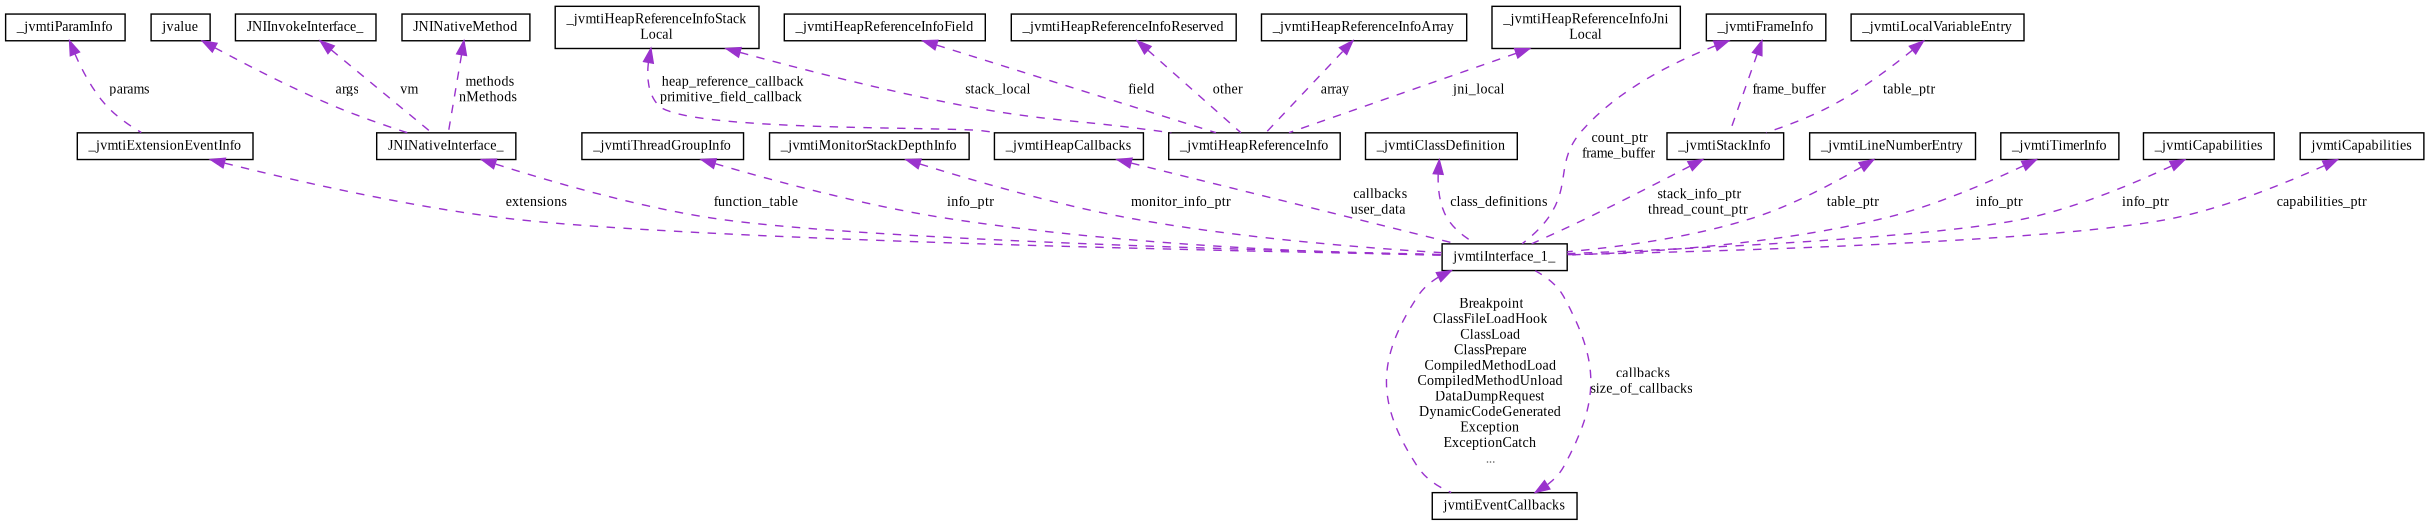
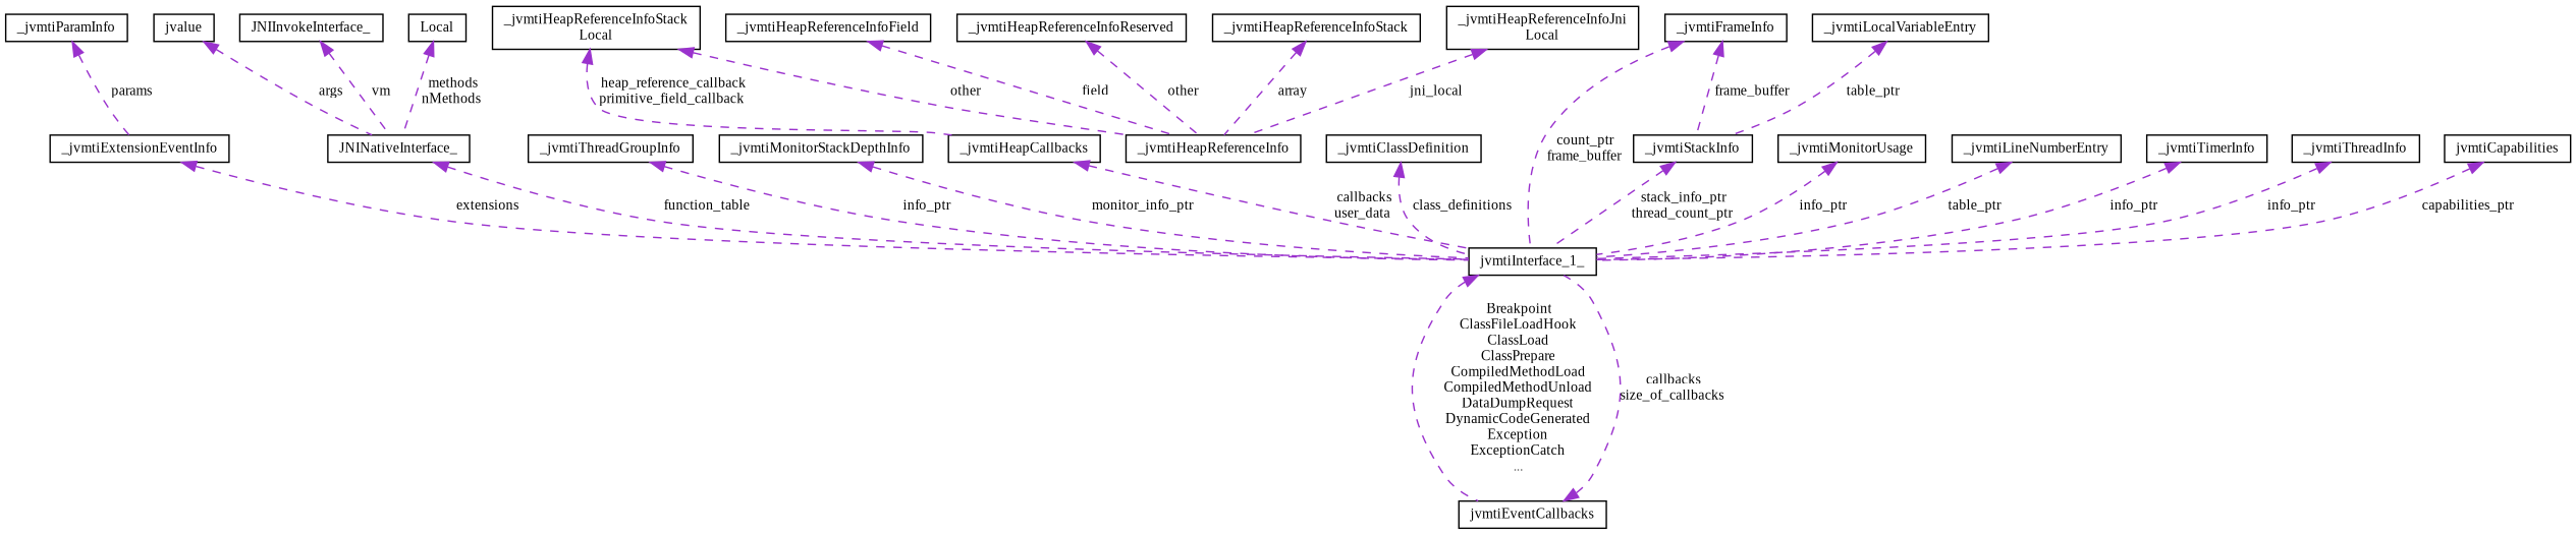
  digraph {
    fontname="Liberation Serif"
    rankdir=TB
    node [color=black fillcolor=white fontname="Liberation Serif" fontsize=10 shape=record style=filled]
    edge [color=darkorchid3 dir=back fontname="Liberation Serif" fontsize=10 labelfontname=Helvetica labelfontsize=10 style=dashed]
    n1 [height=0.2 label=jvmtiInterface_1_ width=0.4]
    n2 [height=0.2 label=jvmtiEventCallbacks width=0.4]
    n3 [height=0.2 label=_jvmtiParamInfo width=0.4]
    n4 [height=0.2 label=_jvmtiExtensionEventInfo width=0.4]
    n5 [height=0.2 label=JNINativeInterface_ width=0.4]
    n6 [height=0.2 label=jvalue width=0.4]
    n7 [height=0.2 label=JNIInvokeInterface_ width=0.4]
-   n8 [height=0.2 label=JNINativeMethod width=0.4]
+   n8 [height=0.2 label=Local width=0.4]
    n9 [height=0.2 label=_jvmtiThreadGroupInfo width=0.4]
    n10 [height=0.2 label=_jvmtiMonitorStackDepthInfo width=0.4]
    n11 [height=0.2 label=_jvmtiHeapCallbacks width=0.4]
    n12 [height=0.2 label=_jvmtiHeapReferenceInfo width=0.4]
    n13 [height=0.2 label=_jvmtiHeapReferenceInfoField width=0.4]
    n14 [height=0.2 label="_jvmtiHeapReferenceInfoStack\lLocal" width=0.4]
    n15 [height=0.2 label=_jvmtiHeapReferenceInfoReserved width=0.4]
-   n16 [height=0.2 label=_jvmtiHeapReferenceInfoArray width=0.4]
+   n16 [height=0.2 label=_jvmtiHeapReferenceInfoStack width=0.4]
    n17 [height=0.2 label="_jvmtiHeapReferenceInfoJni\lLocal" width=0.4]
    n18 [height=0.2 label=_jvmtiClassDefinition width=0.4]
    n19 [height=0.2 label=_jvmtiFrameInfo width=0.4]
    n20 [height=0.2 label=_jvmtiStackInfo width=0.4]
+   n21 [height=0.2 label=_jvmtiMonitorUsage width=0.4]
    n22 [height=0.2 label=_jvmtiLocalVariableEntry width=0.4]
    n23 [height=0.2 label=_jvmtiLineNumberEntry width=0.4]
    n24 [height=0.2 label=_jvmtiTimerInfo width=0.4]
-   n25 [height=0.2 label=_jvmtiCapabilities width=0.4]
+   n25 [height=0.2 label=_jvmtiThreadInfo width=0.4]
    n26 [height=0.2 label=jvmtiCapabilities width=0.4]
    n1 -> n2 [label=" Breakpoint\nClassFileLoadHook\nClassLoad\nClassPrepare\nCompiledMethodLoad\nCompiledMethodUnload\nDataDumpRequest\nDynamicCodeGenerated\nException\nExceptionCatch\n..."]
    n2 -> n1 [label=" callbacks\nsize_of_callbacks"]
    n3 -> n4 [label=" params"]
    n4 -> n1 [label=" extensions"]
    n5 -> n1 [label=" function_table"]
    n6 -> n5 [label=" args"]
    n7 -> n5 [label=" vm"]
    n8 -> n5 [label=" methods\nnMethods"]
    n9 -> n1 [label=" info_ptr"]
    n10 -> n1 [label=" monitor_info_ptr"]
    n11 -> n1 [label=" callbacks\nuser_data"]
    n13 -> n12 [label=" field"]
    n14 -> n11 [label=" heap_reference_callback\nprimitive_field_callback"]
-   n14 -> n12 [label=" stack_local"]
+   n14 -> n12 [label=" other"]
    n15 -> n12 [label=" other"]
    n16 -> n12 [label=" array"]
    n17 -> n12 [label=" jni_local"]
    n18 -> n1 [label=" class_definitions"]
    n19 -> n1 [label=" count_ptr\nframe_buffer"]
    n19 -> n20 [label=" frame_buffer"]
    n20 -> n1 [label=" stack_info_ptr\nthread_count_ptr"]
+   n21 -> n1 [label=" info_ptr"]
    n22 -> n20 [label=" table_ptr"]
    n23 -> n1 [label=" table_ptr"]
    n24 -> n1 [label=" info_ptr"]
    n25 -> n1 [label=" info_ptr"]
    n26 -> n1 [label=" capabilities_ptr"]
  }
